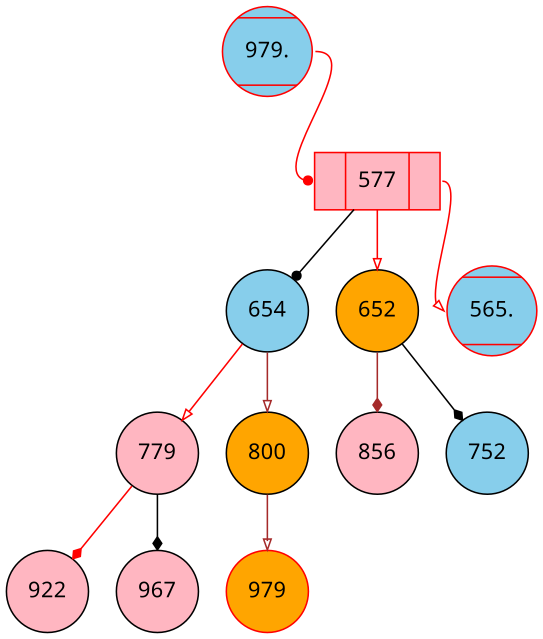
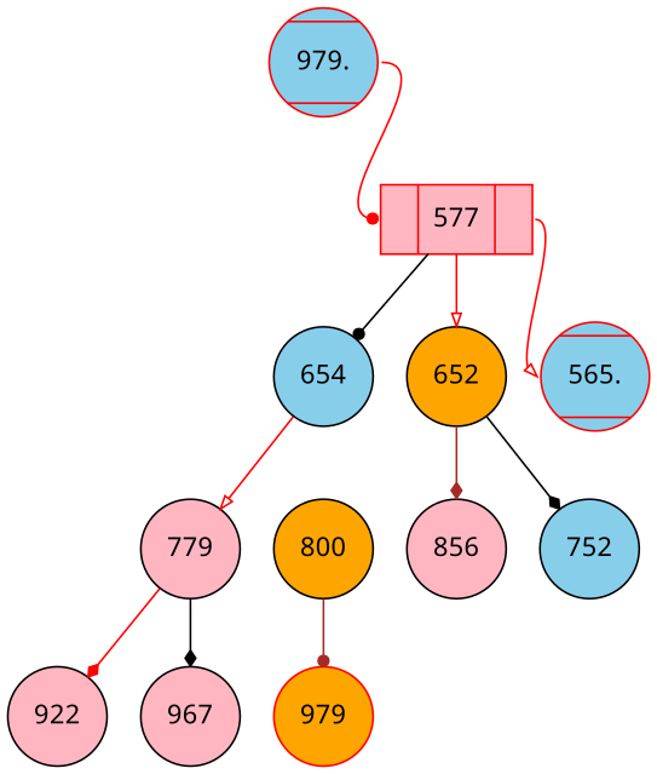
  digraph {
    fontname="Noto Sans"
    node [fillcolor=lightpink fontname="Noto Sans" shape=circle style=filled]
    edge [arrowhead=onormal arrowsize=0.7 color=red fontname="Noto Sans" style=solid]
    n1 [color=red label="<l> |<m>577|<r> " shape=record]
    654 [fillcolor=skyblue]
    n3 [fillcolor=orange label=652]
    565. [color=red fillcolor=skyblue shape=Mcircle]
    779
    800 [fillcolor=orange]
    856
    752 [fillcolor=skyblue]
    n9 [label=922]
    967
    979 [color=red fillcolor=orange]
    979. [color=red fillcolor=skyblue shape=Mcircle]
    n1 -> 654 [arrowhead=dot color=black]
    n1 -> n3
    n1 -> 565. [headport=w tailport="r:e"]
    654 -> 779
-   654 -> 800 [color=brown]
    n3 -> 856 [arrowhead=diamond color=brown]
    n3 -> 752 [arrowhead=diamond color=black]
    779 -> n9 [arrowhead=diamond]
    779 -> 967 [arrowhead=diamond color=black]
-   800 -> 979 [color=brown]
+   800 -> 979 [arrowhead=dot color=brown]
    979. -> n1 [arrowhead=dot headport="l:w" tailport=e]
  }
